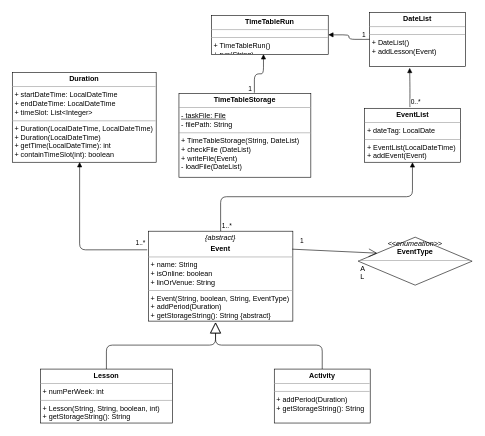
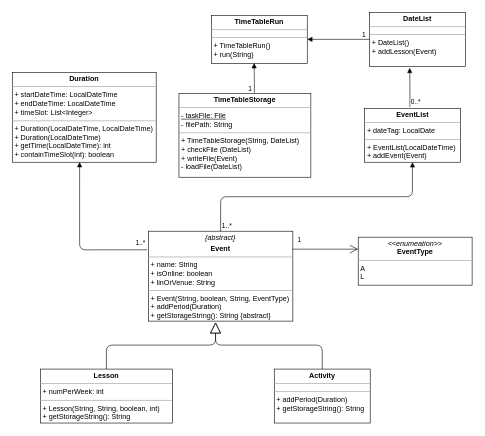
  <mxCell id="0" />
  <mxCell id="1" parent="0" />
  <mxCell id="2" value="&lt;p style=&quot;margin: 0px ; margin-top: 4px ; text-align: center&quot;&gt;&lt;i&gt;{abstract}&lt;/i&gt;&lt;/p&gt;&lt;p style=&quot;margin: 0px ; margin-top: 4px ; text-align: center&quot;&gt;&lt;b&gt;Event&lt;/b&gt;&lt;/p&gt;&lt;hr size=&quot;1&quot;&gt;&lt;p style=&quot;margin: 0px ; margin-left: 4px&quot;&gt;+ name: String&lt;br&gt;+ isOnline: boolean&lt;/p&gt;&lt;p style=&quot;margin: 0px ; margin-left: 4px&quot;&gt;+ linOrVenue: String&lt;/p&gt;&lt;hr size=&quot;1&quot;&gt;&lt;p style=&quot;margin: 0px ; margin-left: 4px&quot;&gt;+ Event(String, boolean, String, EventType)&lt;br&gt;+ addPeriod(Duration)&lt;/p&gt;&lt;p style=&quot;margin: 0px ; margin-left: 4px&quot;&gt;+ getStorageString(): String&amp;nbsp;{abstract}&lt;/p&gt;" style="verticalAlign=top;align=left;overflow=fill;fontSize=12;fontFamily=Helvetica;html=1;" parent="1" vertex="1"><mxGeometry x="247" y="385" width="241" height="150" as="geometry" /></mxCell>
  <mxCell id="3" value="Extends" style="endArrow=block;endSize=16;endFill=0;entryX=0.465;entryY=1.013;entryDx=0;entryDy=0;entryPerimeter=0;html=1;fontColor=#FFFFFF;exitX=0.5;exitY=0;exitDx=0;exitDy=0;" parent="1" source="5" target="2" edge="1"><mxGeometry x="0.707" y="-30" width="160" relative="1" as="geometry"><mxPoint x="257" y="615" as="sourcePoint" /><mxPoint x="427" y="615" as="targetPoint" /><Array as="points"><mxPoint x="177" y="575" /><mxPoint x="359" y="575" /></Array><mxPoint x="-30" y="30" as="offset" /></mxGeometry></mxCell>
  <mxCell id="4" value="Extends" style="endArrow=block;endSize=16;endFill=0;entryX=0.465;entryY=1.013;entryDx=0;entryDy=0;entryPerimeter=0;html=1;fontColor=#FFFFFF;exitX=0.5;exitY=0;exitDx=0;exitDy=0;" parent="1" source="6" edge="1"><mxGeometry x="0.703" y="26" width="160" relative="1" as="geometry"><mxPoint x="537.32" y="614.56" as="sourcePoint" /><mxPoint x="359.065" y="537" as="targetPoint" /><Array as="points"><mxPoint x="537" y="575" /><mxPoint x="359" y="575" /></Array><mxPoint x="26" y="26" as="offset" /></mxGeometry></mxCell>
  <mxCell id="5" value="&lt;p style=&quot;margin: 0px ; margin-top: 4px ; text-align: center&quot;&gt;&lt;b&gt;Lesson&lt;/b&gt;&lt;/p&gt;&lt;hr size=&quot;1&quot;&gt;&lt;p style=&quot;margin: 0px ; margin-left: 4px&quot;&gt;+ numPerWeek: int&lt;/p&gt;&lt;hr size=&quot;1&quot;&gt;&lt;p style=&quot;margin: 0px ; margin-left: 4px&quot;&gt;+ Lesson(String, String, boolean, int)&lt;/p&gt;&lt;p style=&quot;margin: 0px ; margin-left: 4px&quot;&gt;+ getStorageString(): String&lt;/p&gt;" style="verticalAlign=top;align=left;overflow=fill;fontSize=12;fontFamily=Helvetica;html=1;" parent="1" vertex="1"><mxGeometry x="67" y="615" width="220" height="90" as="geometry" /></mxCell>
  <mxCell id="6" value="&lt;p style=&quot;margin: 0px ; margin-top: 4px ; text-align: center&quot;&gt;&lt;b&gt;Activity&lt;/b&gt;&lt;/p&gt;&lt;hr size=&quot;1&quot;&gt;&lt;p style=&quot;margin: 0px 0px 0px 4px ; line-height: 0%&quot;&gt;&lt;br&gt;&lt;/p&gt;&lt;hr size=&quot;1&quot;&gt;&lt;p style=&quot;margin: 0px ; margin-left: 4px&quot;&gt;+ addPeriod(Duration)&lt;/p&gt;&lt;p style=&quot;margin: 0px ; margin-left: 4px&quot;&gt;+ getStorageString(): String&lt;/p&gt;" style="verticalAlign=top;align=left;overflow=fill;fontSize=12;fontFamily=Helvetica;html=1;strokeColor=#000000;" parent="1" vertex="1"><mxGeometry x="457" y="615" width="160" height="90" as="geometry" /></mxCell>
- <mxCell id="7" value="&lt;p style=&quot;margin: 0px ; margin-top: 4px ; text-align: center&quot;&gt;&lt;i&gt;&amp;lt;&amp;lt;enumeation&amp;gt;&amp;gt;&lt;/i&gt;&lt;br&gt;&lt;b&gt;EventType&lt;/b&gt;&lt;/p&gt;&lt;hr size=&quot;1&quot;&gt;&lt;p style=&quot;margin: 0px ; margin-left: 4px&quot;&gt;A&lt;br&gt;L&lt;/p&gt;" style="rhombus;verticalAlign=top;align=left;overflow=fill;fontSize=12;fontFamily=Helvetica;html=1;strokeColor=#000000;" parent="1" vertex="1"><mxGeometry x="597" y="395" width="190" height="80" as="geometry" /></mxCell>
+ <mxCell id="7" value="&lt;p style=&quot;margin: 0px ; margin-top: 4px ; text-align: center&quot;&gt;&lt;i&gt;&amp;lt;&amp;lt;enumeation&amp;gt;&amp;gt;&lt;/i&gt;&lt;br&gt;&lt;b&gt;EventType&lt;/b&gt;&lt;/p&gt;&lt;hr size=&quot;1&quot;&gt;&lt;p style=&quot;margin: 0px ; margin-left: 4px&quot;&gt;A&lt;br&gt;L&lt;/p&gt;" style="verticalAlign=top;align=left;overflow=fill;fontSize=12;fontFamily=Helvetica;html=1;strokeColor=#000000;" parent="1" vertex="1"><mxGeometry x="597" y="395" width="190" height="80" as="geometry" /></mxCell>
  <mxCell id="8" value="1" style="endArrow=open;endSize=12;html=1;fontColor=#050001;exitX=0.996;exitY=0.2;exitDx=0;exitDy=0;exitPerimeter=0;entryX=0;entryY=0.25;entryDx=0;entryDy=0;" parent="1" source="2" target="7" edge="1"><mxGeometry x="-0.782" y="15" width="160" relative="1" as="geometry"><mxPoint x="457" y="434.5" as="sourcePoint" /><mxPoint x="617" y="434.5" as="targetPoint" /><mxPoint as="offset" /></mxGeometry></mxCell>
  <mxCell id="9" value="&lt;p style=&quot;margin: 0px ; margin-top: 4px ; text-align: center&quot;&gt;&lt;b&gt;Duration&lt;/b&gt;&lt;/p&gt;&lt;hr size=&quot;1&quot;&gt;&lt;p style=&quot;margin: 0px ; margin-left: 4px&quot;&gt;+ startDateTime: LocalDateTime&lt;/p&gt;&lt;p style=&quot;margin: 0px ; margin-left: 4px&quot;&gt;+ endDateTime: LocalDateTime&lt;/p&gt;&lt;p style=&quot;margin: 0px ; margin-left: 4px&quot;&gt;+ timeSlot: List&amp;lt;Integer&amp;gt;&lt;/p&gt;&lt;hr size=&quot;1&quot;&gt;&lt;p style=&quot;margin: 0px ; margin-left: 4px&quot;&gt;+ Duration(LocalDateTime, LocalDateTime)&lt;/p&gt;&lt;p style=&quot;margin: 0px ; margin-left: 4px&quot;&gt;+ Duration(LocalDateTime)&lt;/p&gt;&lt;p style=&quot;margin: 0px ; margin-left: 4px&quot;&gt;+ getTime(LocalDateTime): int&lt;/p&gt;&lt;p style=&quot;margin: 0px ; margin-left: 4px&quot;&gt;+ containTimeSlot(int): boolean&lt;/p&gt;" style="verticalAlign=top;align=left;overflow=fill;fontSize=12;fontFamily=Helvetica;html=1;strokeColor=#000000;" parent="1" vertex="1"><mxGeometry x="20" y="120" width="240" height="150" as="geometry" /></mxCell>
  <mxCell id="10" value="" style="endArrow=block;endFill=1;html=1;edgeStyle=orthogonalEdgeStyle;align=left;verticalAlign=top;fontColor=#050001;entryX=0.468;entryY=0.998;entryDx=0;entryDy=0;entryPerimeter=0;exitX=-0.008;exitY=0.207;exitDx=0;exitDy=0;exitPerimeter=0;" parent="1" source="2" target="9" edge="1"><mxGeometry x="-1" relative="1" as="geometry"><mxPoint x="177" y="325" as="sourcePoint" /><mxPoint x="17" y="325" as="targetPoint" /><Array as="points"><mxPoint x="132" y="416" /></Array></mxGeometry></mxCell>
  <mxCell id="11" value="1..*" style="edgeLabel;resizable=0;html=1;align=left;verticalAlign=bottom;" parent="10" connectable="0" vertex="1"><mxGeometry x="-1" relative="1" as="geometry"><mxPoint x="-21.07" y="-4.05" as="offset" /></mxGeometry></mxCell>
  <mxCell id="12" value="&lt;p style=&quot;margin: 0px ; margin-top: 4px ; text-align: center&quot;&gt;&lt;b&gt;EventList&lt;/b&gt;&lt;/p&gt;&lt;hr size=&quot;1&quot;&gt;&lt;p style=&quot;margin: 0px ; margin-left: 4px&quot;&gt;+ dateTag: LocalDate&lt;/p&gt;&lt;hr size=&quot;1&quot;&gt;&lt;p style=&quot;margin: 0px ; margin-left: 4px&quot;&gt;+ EventList(LocalDateTime)&lt;/p&gt;&lt;p style=&quot;margin: 0px ; margin-left: 4px&quot;&gt;+ addEvent(Event)&lt;/p&gt;" style="verticalAlign=top;align=left;overflow=fill;fontSize=12;fontFamily=Helvetica;html=1;strokeColor=#000000;" parent="1" vertex="1"><mxGeometry x="607.5" y="180" width="160" height="90" as="geometry" /></mxCell>
  <mxCell id="13" value="" style="endArrow=block;endFill=1;html=1;edgeStyle=orthogonalEdgeStyle;align=left;verticalAlign=top;fontColor=#050001;entryX=0.5;entryY=1;entryDx=0;entryDy=0;exitX=0.5;exitY=0;exitDx=0;exitDy=0;" parent="1" source="2" target="12" edge="1"><mxGeometry x="-1" relative="1" as="geometry"><mxPoint x="287" y="365" as="sourcePoint" /><mxPoint x="447" y="365" as="targetPoint" /></mxGeometry></mxCell>
  <mxCell id="14" value="1..*" style="edgeLabel;resizable=0;html=1;align=left;verticalAlign=bottom;" parent="13" connectable="0" vertex="1"><mxGeometry x="-1" relative="1" as="geometry" /></mxCell>
  <mxCell id="15" value="&lt;p style=&quot;margin: 0px ; margin-top: 4px ; text-align: center&quot;&gt;&lt;b&gt;DateList&lt;/b&gt;&lt;/p&gt;&lt;hr size=&quot;1&quot;&gt;&lt;p style=&quot;margin: 0px 0px 0px 4px ; line-height: 0% ; font-size: 1px&quot;&gt;&lt;br&gt;&lt;/p&gt;&lt;hr size=&quot;1&quot;&gt;&lt;p style=&quot;margin: 0px ; margin-left: 4px&quot;&gt;+ DateList()&lt;/p&gt;&lt;p style=&quot;margin: 0px ; margin-left: 4px&quot;&gt;+ addLesson(Event)&lt;/p&gt;" style="verticalAlign=top;align=left;overflow=fill;fontSize=12;fontFamily=Helvetica;html=1;strokeColor=#000000;" parent="1" vertex="1"><mxGeometry x="616" y="20" width="160" height="90" as="geometry" /></mxCell>
  <mxCell id="16" value="&lt;span style=&quot;color: rgba(0 , 0 , 0 , 0) ; font-family: monospace ; font-size: 0px&quot;&gt;%3CmxGraphModel%3E%3Croot%3E%3CmxCell%20id%3D%220%22%2F%3E%3CmxCell%20id%3D%221%22%20parent%3D%220%22%2F%3E%3CmxCell%20id%3D%222%22%20value%3D%22%22%20style%3D%22endArrow%3Dblock%3BendFill%3D1%3Bhtml%3D1%3BedgeStyle%3DorthogonalEdgeStyle%3Balign%3Dleft%3BverticalAlign%3Dtop%3BfontColor%3D%23050001%3BentryX%3D0.5%3BentryY%3D1%3BentryDx%3D0%3BentryDy%3D0%3BexitX%3D0.5%3BexitY%3D0%3BexitDx%3D0%3BexitDy%3D0%3B%22%20edge%3D%221%22%20parent%3D%221%22%3E%3CmxGeometry%20x%3D%22-1%22%20relative%3D%221%22%20as%3D%22geometry%22%3E%3CmxPoint%20x%3D%22265.5%22%20y%3D%22525%22%20as%3D%22sourcePoint%22%2F%3E%3CmxPoint%20x%3D%22265%22%20y%3D%22415%22%20as%3D%22targetPoint%22%2F%3E%3C%2FmxGeometry%3E%3C%2FmxCell%3E%3CmxCell%20id%3D%223%22%20value%3D%221..*%22%20style%3D%22edgeLabel%3Bresizable%3D0%3Bhtml%3D1%3Balign%3Dleft%3BverticalAlign%3Dbottom%3B%22%20connectable%3D%220%22%20vertex%3D%221%22%20parent%3D%222%22%3E%3CmxGeometry%20x%3D%22-1%22%20relative%3D%221%22%20as%3D%22geometry%22%2F%3E%3C%2FmxCell%3E%3C%2Froot%3E%3C%2FmxGraphModel%3E&lt;/span&gt;" style="text;html=1;align=center;verticalAlign=middle;resizable=0;points=[];autosize=1;fontColor=#050001;" parent="1" vertex="1"><mxGeometry x="712" y="90" width="20" height="20" as="geometry" /></mxCell>
  <mxCell id="17" value="" style="endArrow=block;endFill=1;html=1;edgeStyle=orthogonalEdgeStyle;align=left;verticalAlign=top;fontColor=#050001;entryX=0.418;entryY=1.028;entryDx=0;entryDy=0;exitX=0.474;exitY=-0.022;exitDx=0;exitDy=0;exitPerimeter=0;entryPerimeter=0;" parent="1" source="12" target="15" edge="1"><mxGeometry x="-1" relative="1" as="geometry"><mxPoint x="682" y="155" as="sourcePoint" /><mxPoint x="682" y="50" as="targetPoint" /></mxGeometry></mxCell>
  <mxCell id="18" value="0..*" style="edgeLabel;resizable=0;html=1;align=left;verticalAlign=bottom;" parent="17" connectable="0" vertex="1"><mxGeometry x="-1" relative="1" as="geometry" /></mxCell>
- <mxCell id="19" value="&lt;p style=&quot;margin: 0px ; margin-top: 4px ; text-align: center&quot;&gt;&lt;b&gt;TimeTableRun&lt;/b&gt;&lt;/p&gt;&lt;hr size=&quot;1&quot;&gt;&lt;p style=&quot;margin: 0px 0px 0px 4px ; line-height: 0%&quot;&gt;&lt;br&gt;&lt;/p&gt;&lt;hr size=&quot;1&quot;&gt;&lt;p style=&quot;margin: 0px ; margin-left: 4px&quot;&gt;+ TimeTableRun()&lt;/p&gt;&lt;p style=&quot;margin: 0px ; margin-left: 4px&quot;&gt;+ run(String)&lt;/p&gt;" style="verticalAlign=top;align=left;overflow=fill;fontSize=12;fontFamily=Helvetica;html=1;strokeColor=#000000;" parent="1" vertex="1"><mxGeometry x="352" y="25" width="195" height="65" as="geometry" /></mxCell>
+ <mxCell id="19" value="&lt;p style=&quot;margin: 0px ; margin-top: 4px ; text-align: center&quot;&gt;&lt;b&gt;TimeTableRun&lt;/b&gt;&lt;/p&gt;&lt;hr size=&quot;1&quot;&gt;&lt;p style=&quot;margin: 0px 0px 0px 4px ; line-height: 0%&quot;&gt;&lt;br&gt;&lt;/p&gt;&lt;hr size=&quot;1&quot;&gt;&lt;p style=&quot;margin: 0px ; margin-left: 4px&quot;&gt;+ TimeTableRun()&lt;/p&gt;&lt;p style=&quot;margin: 0px ; margin-left: 4px&quot;&gt;+ run(String)&lt;/p&gt;" style="verticalAlign=top;align=left;overflow=fill;fontSize=12;fontFamily=Helvetica;html=1;strokeColor=#000000;" parent="1" vertex="1"><mxGeometry x="352" y="25" width="160" height="80" as="geometry" /></mxCell>
  <mxCell id="20" value="" style="endArrow=block;endFill=1;html=1;edgeStyle=orthogonalEdgeStyle;align=left;verticalAlign=top;fontColor=#050001;entryX=1;entryY=0.5;entryDx=0;entryDy=0;exitX=0;exitY=0.5;exitDx=0;exitDy=0;" parent="1" source="15" target="19" edge="1"><mxGeometry x="-1" relative="1" as="geometry"><mxPoint x="472" y="235" as="sourcePoint" /><mxPoint x="472" y="130" as="targetPoint" /></mxGeometry></mxCell>
  <mxCell id="21" value="1" style="edgeLabel;resizable=0;html=1;align=left;verticalAlign=bottom;" parent="20" connectable="0" vertex="1"><mxGeometry x="-1" relative="1" as="geometry"><mxPoint x="-14" as="offset" /></mxGeometry></mxCell>
  <mxCell id="22" value="&lt;p style=&quot;margin: 0px ; margin-top: 4px ; text-align: center&quot;&gt;&lt;b&gt;TimeTableStorage&lt;/b&gt;&lt;/p&gt;&lt;hr size=&quot;1&quot;&gt;&lt;p style=&quot;margin: 0px ; margin-left: 4px&quot;&gt;&lt;u&gt;- taskFile: File&lt;/u&gt;&lt;/p&gt;&lt;p style=&quot;margin: 0px ; margin-left: 4px&quot;&gt;- filePath: String&lt;/p&gt;&lt;hr size=&quot;1&quot;&gt;&lt;p style=&quot;margin: 0px ; margin-left: 4px&quot;&gt;+ TimeTableStorage(String, DateList)&lt;/p&gt;&lt;p style=&quot;margin: 0px ; margin-left: 4px&quot;&gt;+ checkFile (DateList)&lt;/p&gt;&lt;p style=&quot;margin: 0px ; margin-left: 4px&quot;&gt;+ writeFile(Event)&lt;/p&gt;&lt;p style=&quot;margin: 0px ; margin-left: 4px&quot;&gt;- loadFile(DateList)&lt;/p&gt;" style="verticalAlign=top;align=left;overflow=fill;fontSize=12;fontFamily=Helvetica;html=1;strokeColor=#000000;" parent="1" vertex="1"><mxGeometry x="298" y="155" width="220" height="140" as="geometry" /></mxCell>
  <mxCell id="23" value="" style="endArrow=block;endFill=1;html=1;edgeStyle=orthogonalEdgeStyle;align=left;verticalAlign=top;fontColor=#050001;entryX=0.446;entryY=0.996;entryDx=0;entryDy=0;exitX=0.572;exitY=-0.007;exitDx=0;exitDy=0;entryPerimeter=0;exitPerimeter=0;" parent="1" source="22" target="19" edge="1"><mxGeometry x="-1" relative="1" as="geometry"><mxPoint x="576" y="130" as="sourcePoint" /><mxPoint x="472" y="130" as="targetPoint" /></mxGeometry></mxCell>
  <mxCell id="24" value="1" style="edgeLabel;resizable=0;html=1;align=left;verticalAlign=bottom;" parent="23" connectable="0" vertex="1"><mxGeometry x="-1" relative="1" as="geometry"><mxPoint x="-11.84" y="0.98" as="offset" /></mxGeometry></mxCell>
